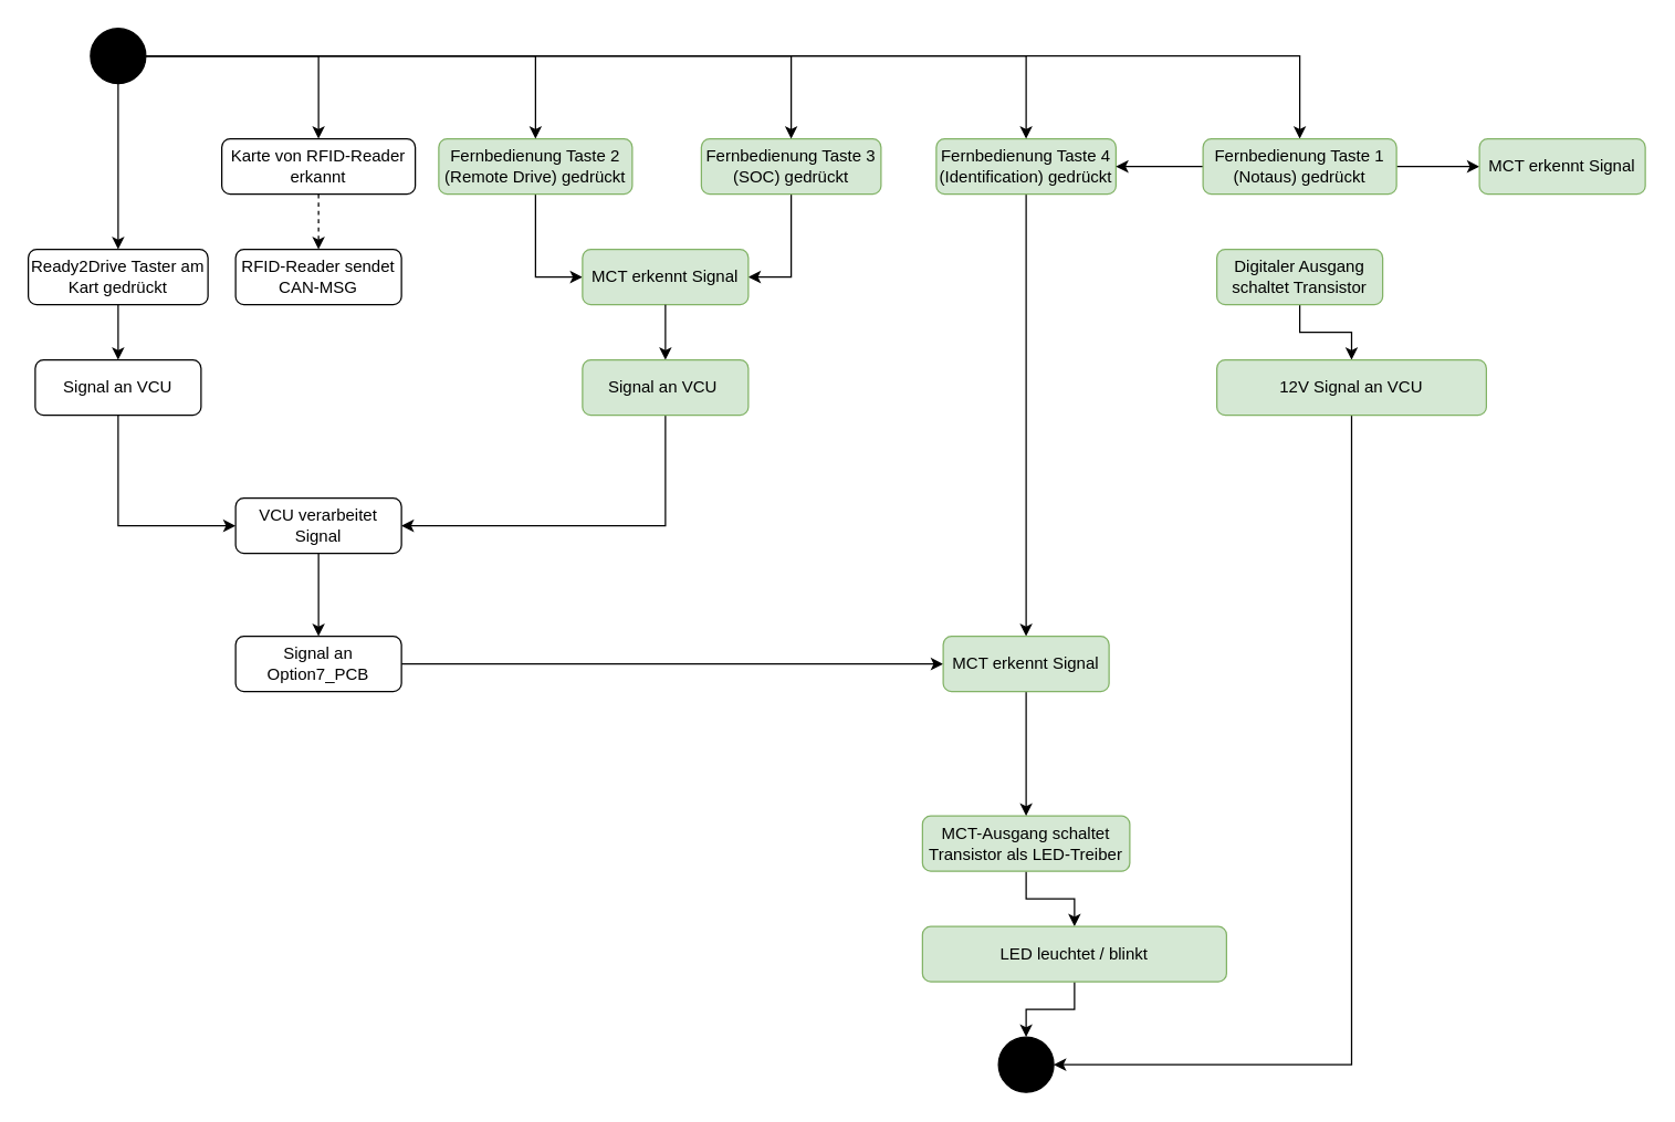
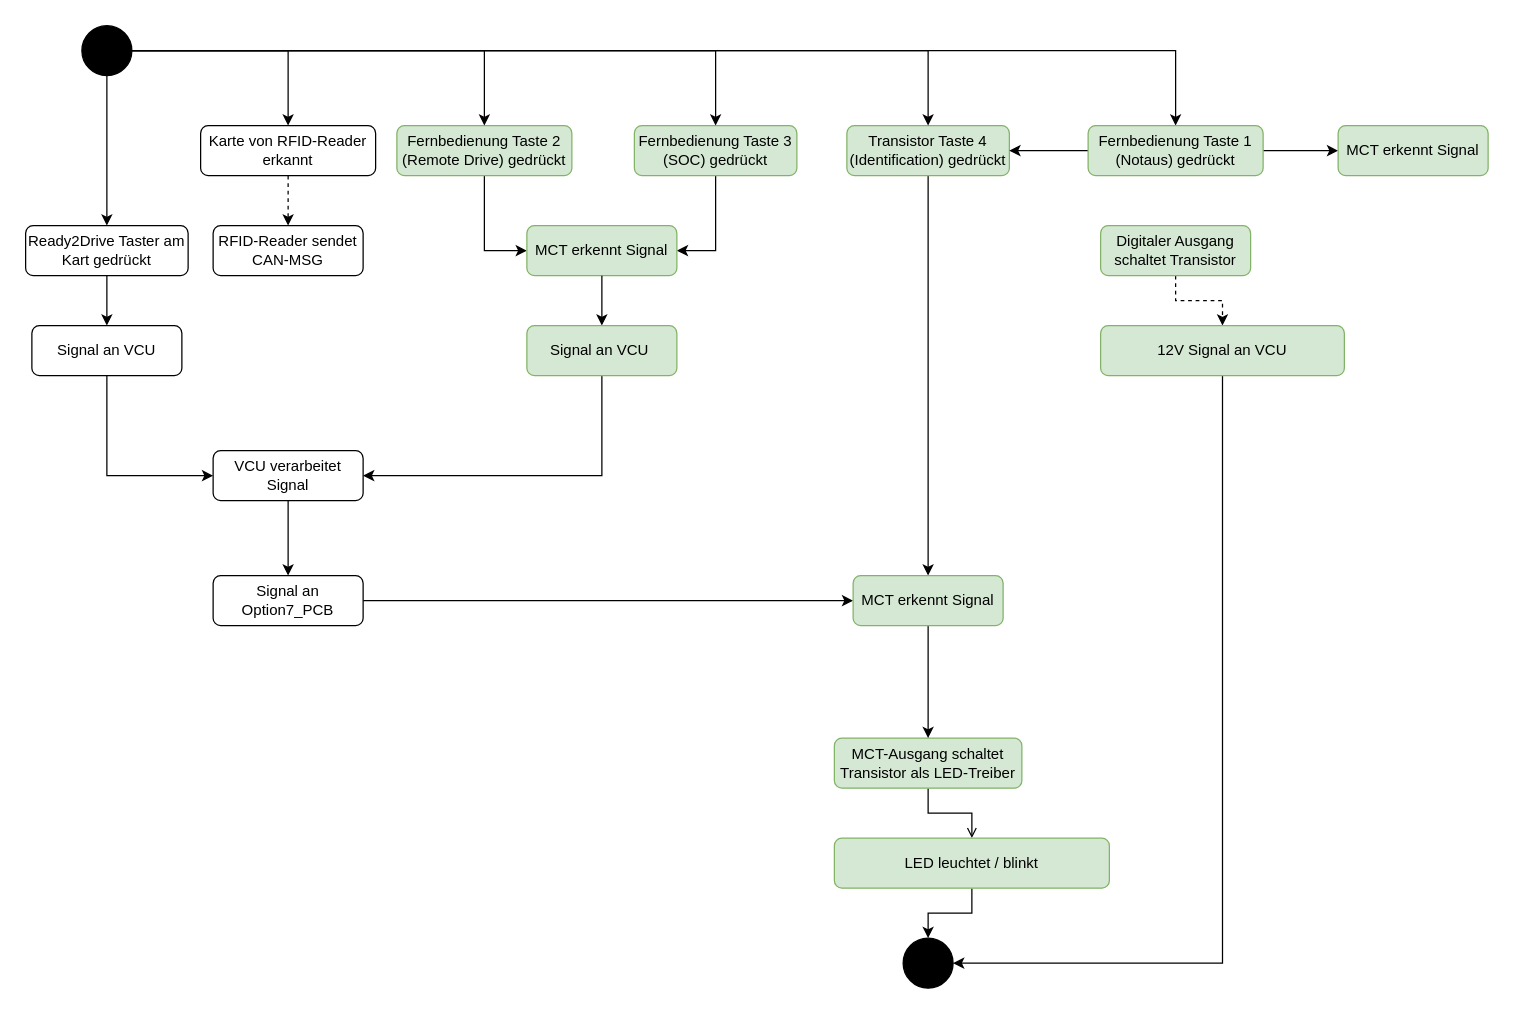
  <mxCell id="0" />
  <mxCell id="1" parent="0" />
  <mxCell id="2" style="edgeStyle=orthogonalEdgeStyle;rounded=0;orthogonalLoop=1;jettySize=auto;html=1;entryX=0;entryY=0.5;entryDx=0;entryDy=0;exitX=0.5;exitY=1;exitDx=0;exitDy=0;" parent="1" source="17" target="8" edge="1"><mxGeometry relative="1" as="geometry" /></mxCell>
  <mxCell id="3" value="" style="edgeStyle=orthogonalEdgeStyle;rounded=0;orthogonalLoop=1;jettySize=auto;html=1;entryX=0;entryY=0.5;entryDx=0;entryDy=0;" parent="1" source="4" target="14" edge="1"><mxGeometry relative="1" as="geometry" /></mxCell>
  <mxCell id="4" value="Fernbedienung Taste 2 (Remote Drive) gedrückt" style="rounded=1;whiteSpace=wrap;html=1;fontSize=12;glass=0;strokeWidth=1;shadow=0;fillColor=#d5e8d4;strokeColor=#82b366;" parent="1" vertex="1"><mxGeometry x="317" y="100" width="140" height="40" as="geometry" /></mxCell>
  <mxCell id="5" value="" style="edgeStyle=orthogonalEdgeStyle;rounded=0;orthogonalLoop=1;jettySize=auto;html=1;" parent="1" source="6" target="17" edge="1"><mxGeometry relative="1" as="geometry" /></mxCell>
  <mxCell id="6" value="Ready2Drive Taster am Kart gedrückt" style="rounded=1;whiteSpace=wrap;html=1;fontSize=12;glass=0;strokeWidth=1;shadow=0;" parent="1" vertex="1"><mxGeometry x="20" y="180" width="130" height="40" as="geometry" /></mxCell>
  <mxCell id="7" style="edgeStyle=orthogonalEdgeStyle;rounded=0;orthogonalLoop=1;jettySize=auto;html=1;entryX=0.5;entryY=0;entryDx=0;entryDy=0;" parent="1" source="8" target="10" edge="1"><mxGeometry relative="1" as="geometry"><Array as="points"><mxPoint x="230" y="460" /></Array></mxGeometry></mxCell>
  <mxCell id="8" value="VCU verarbeitet Signal" style="rounded=1;whiteSpace=wrap;html=1;fontSize=12;glass=0;strokeWidth=1;shadow=0;" parent="1" vertex="1"><mxGeometry x="170" y="360" width="120" height="40" as="geometry" /></mxCell>
  <mxCell id="9" style="edgeStyle=orthogonalEdgeStyle;rounded=0;orthogonalLoop=1;jettySize=auto;html=1;entryX=0;entryY=0.5;entryDx=0;entryDy=0;" parent="1" source="10" target="23" edge="1"><mxGeometry relative="1" as="geometry"><mxPoint x="436" y="480" as="targetPoint" /><Array as="points"><mxPoint x="620" y="480" /><mxPoint x="620" y="480" /></Array></mxGeometry></mxCell>
  <mxCell id="10" value="Signal an Option7_PCB" style="rounded=1;whiteSpace=wrap;html=1;fontSize=12;glass=0;strokeWidth=1;shadow=0;" parent="1" vertex="1"><mxGeometry x="170" y="460" width="120" height="40" as="geometry" /></mxCell>
  <mxCell id="11" value="" style="edgeStyle=orthogonalEdgeStyle;rounded=0;orthogonalLoop=1;jettySize=auto;html=1;entryX=1;entryY=0.5;entryDx=0;entryDy=0;" parent="1" source="12" target="14" edge="1"><mxGeometry relative="1" as="geometry" /></mxCell>
  <mxCell id="12" value="Fernbedienung Taste 3 (SOC) gedrückt" style="rounded=1;whiteSpace=wrap;html=1;fontSize=12;glass=0;strokeWidth=1;shadow=0;fillColor=#d5e8d4;strokeColor=#82b366;" parent="1" vertex="1"><mxGeometry x="507" y="100" width="130" height="40" as="geometry" /></mxCell>
  <mxCell id="13" style="edgeStyle=orthogonalEdgeStyle;rounded=0;orthogonalLoop=1;jettySize=auto;html=1;entryX=1;entryY=0.5;entryDx=0;entryDy=0;exitX=0.5;exitY=1;exitDx=0;exitDy=0;" parent="1" source="16" target="8" edge="1"><mxGeometry relative="1" as="geometry" /></mxCell>
  <mxCell id="14" value="MCT erkennt Signal" style="rounded=1;whiteSpace=wrap;html=1;fontSize=12;glass=0;strokeWidth=1;shadow=0;fillColor=#d5e8d4;strokeColor=#82b366;" parent="1" vertex="1"><mxGeometry x="421" y="180" width="120" height="40" as="geometry" /></mxCell>
  <mxCell id="15" value="" style="edgeStyle=orthogonalEdgeStyle;rounded=0;orthogonalLoop=1;jettySize=auto;html=1;entryX=0.5;entryY=0;entryDx=0;entryDy=0;" parent="1" source="14" target="16" edge="1"><mxGeometry relative="1" as="geometry"><mxPoint x="481" y="220" as="sourcePoint" /><mxPoint x="447" y="380" as="targetPoint" /></mxGeometry></mxCell>
  <mxCell id="16" value="Signal an VCU&amp;nbsp;" style="rounded=1;whiteSpace=wrap;html=1;fontSize=12;glass=0;strokeWidth=1;shadow=0;fillColor=#d5e8d4;strokeColor=#82b366;" parent="1" vertex="1"><mxGeometry x="421" y="260" width="120" height="40" as="geometry" /></mxCell>
  <mxCell id="17" value="Signal an VCU" style="rounded=1;whiteSpace=wrap;html=1;fontSize=12;glass=0;strokeWidth=1;shadow=0;" parent="1" vertex="1"><mxGeometry x="25" y="260" width="120" height="40" as="geometry" /></mxCell>
- <mxCell id="18" value="" style="edgeStyle=orthogonalEdgeStyle;rounded=0;orthogonalLoop=1;jettySize=auto;html=1;" parent="1" source="19" target="25" edge="1"><mxGeometry relative="1" as="geometry" /></mxCell>
+ <mxCell id="18" value="" style="edgeStyle=orthogonalEdgeStyle;rounded=0;orthogonalLoop=1;jettySize=auto;html=1;endArrow=open;" parent="1" source="19" target="25" edge="1"><mxGeometry relative="1" as="geometry" /></mxCell>
  <mxCell id="19" value="MCT-Ausgang schaltet Transistor als LED-Treiber" style="rounded=1;whiteSpace=wrap;html=1;fontSize=12;glass=0;strokeWidth=1;shadow=0;fillColor=#d5e8d4;strokeColor=#82b366;" parent="1" vertex="1"><mxGeometry x="667" y="590" width="150" height="40" as="geometry" /></mxCell>
  <mxCell id="20" value="" style="edgeStyle=orthogonalEdgeStyle;rounded=0;orthogonalLoop=1;jettySize=auto;html=1;" parent="1" source="21" target="23" edge="1"><mxGeometry relative="1" as="geometry" /></mxCell>
- <mxCell id="21" value="Fernbedienung Taste 4 (Identification) gedrückt" style="rounded=1;whiteSpace=wrap;html=1;fontSize=12;glass=0;strokeWidth=1;shadow=0;fillColor=#d5e8d4;strokeColor=#82b366;" parent="1" vertex="1"><mxGeometry x="677" y="100" width="130" height="40" as="geometry" /></mxCell>
+ <mxCell id="21" value="Transistor Taste 4 (Identification) gedrückt" style="rounded=1;whiteSpace=wrap;html=1;fontSize=12;glass=0;strokeWidth=1;shadow=0;fillColor=#d5e8d4;strokeColor=#82b366;" parent="1" vertex="1"><mxGeometry x="677" y="100" width="130" height="40" as="geometry" /></mxCell>
  <mxCell id="22" value="" style="edgeStyle=orthogonalEdgeStyle;rounded=0;orthogonalLoop=1;jettySize=auto;html=1;" parent="1" source="23" target="19" edge="1"><mxGeometry relative="1" as="geometry" /></mxCell>
  <mxCell id="23" value="MCT erkennt Signal" style="rounded=1;whiteSpace=wrap;html=1;fontSize=12;glass=0;strokeWidth=1;shadow=0;fillColor=#d5e8d4;strokeColor=#82b366;" parent="1" vertex="1"><mxGeometry x="682" y="460" width="120" height="40" as="geometry" /></mxCell>
  <mxCell id="24" value="" style="edgeStyle=orthogonalEdgeStyle;rounded=0;orthogonalLoop=1;jettySize=auto;html=1;" parent="1" source="25" target="33" edge="1"><mxGeometry relative="1" as="geometry" /></mxCell>
  <mxCell id="25" value="LED leuchtet / blinkt" style="rounded=1;whiteSpace=wrap;html=1;fontSize=12;glass=0;strokeWidth=1;shadow=0;fillColor=#d5e8d4;strokeColor=#82b366;perimeterSpacing=0;" parent="1" vertex="1"><mxGeometry x="667" y="670" width="220" height="40" as="geometry" /></mxCell>
  <mxCell id="26" style="edgeStyle=orthogonalEdgeStyle;rounded=0;orthogonalLoop=1;jettySize=auto;html=1;entryX=0.5;entryY=0;entryDx=0;entryDy=0;" parent="1" source="32" target="4" edge="1"><mxGeometry relative="1" as="geometry" /></mxCell>
  <mxCell id="27" style="edgeStyle=orthogonalEdgeStyle;rounded=0;orthogonalLoop=1;jettySize=auto;html=1;entryX=0.5;entryY=0;entryDx=0;entryDy=0;" parent="1" source="32" target="12" edge="1"><mxGeometry relative="1" as="geometry" /></mxCell>
  <mxCell id="28" style="edgeStyle=orthogonalEdgeStyle;rounded=0;orthogonalLoop=1;jettySize=auto;html=1;entryX=0.5;entryY=0;entryDx=0;entryDy=0;" parent="1" source="32" target="21" edge="1"><mxGeometry relative="1" as="geometry" /></mxCell>
  <mxCell id="29" style="edgeStyle=orthogonalEdgeStyle;rounded=0;orthogonalLoop=1;jettySize=auto;html=1;entryX=0.5;entryY=0;entryDx=0;entryDy=0;" parent="1" source="32" target="6" edge="1"><mxGeometry relative="1" as="geometry" /></mxCell>
  <mxCell id="30" value="" style="edgeStyle=orthogonalEdgeStyle;rounded=0;orthogonalLoop=1;jettySize=auto;html=1;" parent="1" source="32" target="36" edge="1"><mxGeometry relative="1" as="geometry" /></mxCell>
  <mxCell id="31" style="edgeStyle=orthogonalEdgeStyle;rounded=0;orthogonalLoop=1;jettySize=auto;html=1;entryX=0.5;entryY=0;entryDx=0;entryDy=0;" parent="1" source="32" target="42" edge="1"><mxGeometry relative="1" as="geometry" /></mxCell>
  <mxCell id="32" value="" style="ellipse;whiteSpace=wrap;html=1;aspect=fixed;fillColor=#000000;" parent="1" vertex="1"><mxGeometry x="65" width="40" height="40" as="geometry" y="20" /></mxCell>
  <mxCell id="33" value="" style="ellipse;whiteSpace=wrap;html=1;aspect=fixed;fillColor=#000000;" parent="1" vertex="1"><mxGeometry x="722" y="750" width="40" height="40" as="geometry" /></mxCell>
  <mxCell id="34" value="" style="edgeStyle=orthogonalEdgeStyle;rounded=0;orthogonalLoop=1;jettySize=auto;html=1;" parent="1" source="36" target="21" edge="1"><mxGeometry relative="1" as="geometry" /></mxCell>
  <mxCell id="35" value="" style="edgeStyle=orthogonalEdgeStyle;rounded=0;orthogonalLoop=1;jettySize=auto;html=1;" edge="1" parent="1" source="36" target="44"><mxGeometry relative="1" as="geometry" /></mxCell>
  <mxCell id="36" value="Fernbedienung Taste 1 (Notaus) gedrückt" style="rounded=1;whiteSpace=wrap;html=1;fontSize=12;glass=0;strokeWidth=1;shadow=0;fillColor=#d5e8d4;strokeColor=#82b366;" parent="1" vertex="1"><mxGeometry x="870" y="100" width="140" height="40" as="geometry" /></mxCell>
- <mxCell id="37" value="" style="edgeStyle=orthogonalEdgeStyle;rounded=0;orthogonalLoop=1;jettySize=auto;html=1;" parent="1" source="38" target="40" edge="1"><mxGeometry relative="1" as="geometry" /></mxCell>
+ <mxCell id="37" value="" style="edgeStyle=orthogonalEdgeStyle;rounded=0;orthogonalLoop=1;jettySize=auto;html=1;dashed=1;" parent="1" source="38" target="40" edge="1"><mxGeometry relative="1" as="geometry" /></mxCell>
  <mxCell id="38" value="Digitaler Ausgang schaltet Transistor" style="rounded=1;whiteSpace=wrap;html=1;fontSize=12;glass=0;strokeWidth=1;shadow=0;fillColor=#d5e8d4;strokeColor=#82b366;" parent="1" vertex="1"><mxGeometry x="880" y="180" width="120" height="40" as="geometry" /></mxCell>
  <mxCell id="39" style="edgeStyle=orthogonalEdgeStyle;rounded=0;orthogonalLoop=1;jettySize=auto;html=1;entryX=1;entryY=0.5;entryDx=0;entryDy=0;exitX=0.5;exitY=1;exitDx=0;exitDy=0;" parent="1" source="40" target="33" edge="1"><mxGeometry relative="1" as="geometry" /></mxCell>
  <mxCell id="40" value="12V Signal an VCU" style="rounded=1;whiteSpace=wrap;html=1;fontSize=12;glass=0;strokeWidth=1;shadow=0;fillColor=#d5e8d4;strokeColor=#82b366;" parent="1" vertex="1"><mxGeometry x="880" y="260" width="195" height="40" as="geometry" /></mxCell>
  <mxCell id="41" value="" style="edgeStyle=orthogonalEdgeStyle;rounded=0;orthogonalLoop=1;jettySize=auto;html=1;dashed=1;" parent="1" source="42" target="43" edge="1"><mxGeometry relative="1" as="geometry" /></mxCell>
  <mxCell id="42" value="Karte von RFID-Reader erkannt" style="rounded=1;whiteSpace=wrap;html=1;fontSize=12;glass=0;strokeWidth=1;shadow=0;" parent="1" vertex="1"><mxGeometry x="160" y="100" width="140" height="40" as="geometry" /></mxCell>
  <mxCell id="43" value="RFID-Reader sendet CAN-MSG" style="rounded=1;whiteSpace=wrap;html=1;fontSize=12;glass=0;strokeWidth=1;shadow=0;" parent="1" vertex="1"><mxGeometry x="170" y="180" width="120" height="40" as="geometry" /></mxCell>
  <mxCell id="44" value="MCT erkennt Signal" style="rounded=1;whiteSpace=wrap;html=1;fontSize=12;glass=0;strokeWidth=1;shadow=0;fillColor=#d5e8d4;strokeColor=#82b366;" vertex="1" parent="1"><mxGeometry x="1070" y="100" width="120" height="40" as="geometry" /></mxCell>
